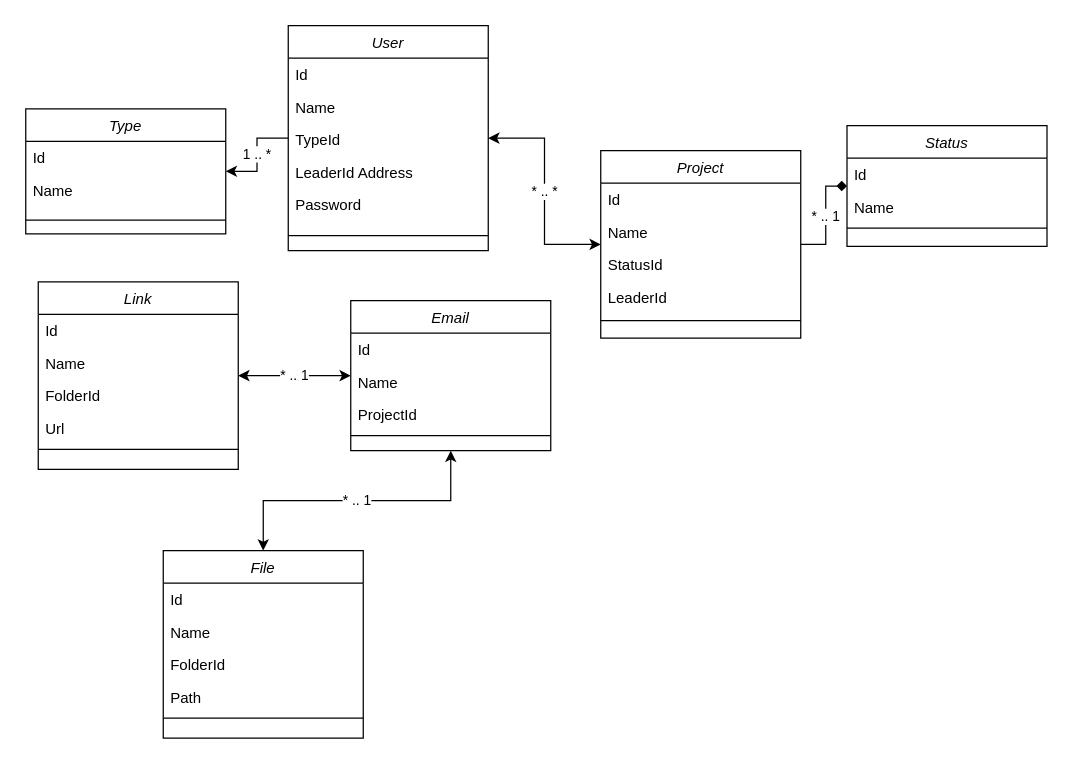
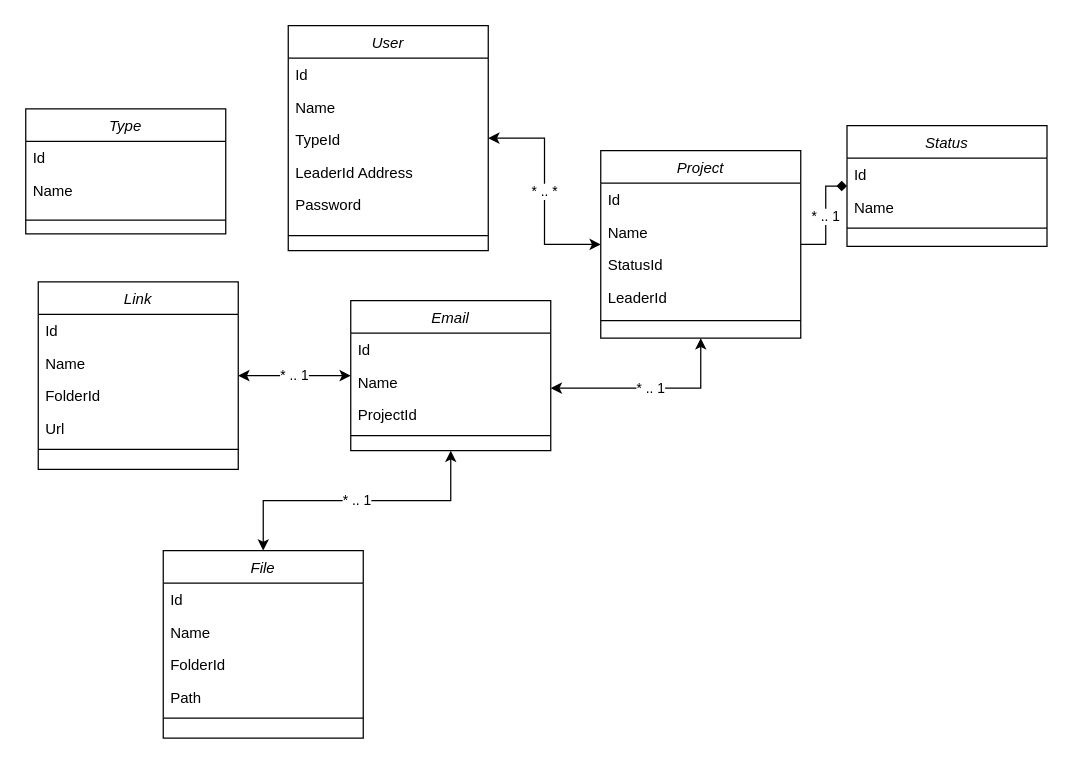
  <mxCell id="0" />
  <mxCell id="1" parent="0" />
- <mxCell id="2" value="1 .. *" style="edgeStyle=orthogonalEdgeStyle;rounded=0;orthogonalLoop=1;jettySize=auto;html=1;" edge="1" parent="1" source="4" target="11"><mxGeometry relative="1" as="geometry" /></mxCell>
  <mxCell id="3" value="* .. *" style="edgeStyle=orthogonalEdgeStyle;rounded=0;orthogonalLoop=1;jettySize=auto;html=1;startArrow=classic;startFill=1;" edge="1" parent="1" source="4" target="16"><mxGeometry relative="1" as="geometry" /></mxCell>
  <mxCell id="4" value="User" style="swimlane;fontStyle=2;align=center;verticalAlign=top;childLayout=stackLayout;horizontal=1;startSize=26;horizontalStack=0;resizeParent=1;resizeLast=0;collapsible=1;marginBottom=0;rounded=0;shadow=0;strokeWidth=1;" vertex="1" parent="1"><mxGeometry x="230" y="20" width="160" height="180" as="geometry"><mxRectangle x="230" y="140" width="160" height="26" as="alternateBounds" /></mxGeometry></mxCell>
  <mxCell id="5" value="Id" style="text;align=left;verticalAlign=top;spacingLeft=4;spacingRight=4;overflow=hidden;rotatable=0;points=[[0,0.5],[1,0.5]];portConstraint=eastwest;" vertex="1" parent="4"><mxGeometry y="26" width="160" height="26" as="geometry" /></mxCell>
  <mxCell id="6" value="Name" style="text;align=left;verticalAlign=top;spacingLeft=4;spacingRight=4;overflow=hidden;rotatable=0;points=[[0,0.5],[1,0.5]];portConstraint=eastwest;" vertex="1" parent="4"><mxGeometry y="52" width="160" height="26" as="geometry" /></mxCell>
  <mxCell id="7" value="TypeId" style="text;align=left;verticalAlign=top;spacingLeft=4;spacingRight=4;overflow=hidden;rotatable=0;points=[[0,0.5],[1,0.5]];portConstraint=eastwest;rounded=0;shadow=0;html=0;" vertex="1" parent="4"><mxGeometry y="78" width="160" height="26" as="geometry" /></mxCell>
  <mxCell id="8" value="LeaderId Address" style="text;align=left;verticalAlign=top;spacingLeft=4;spacingRight=4;overflow=hidden;rotatable=0;points=[[0,0.5],[1,0.5]];portConstraint=eastwest;rounded=0;shadow=0;html=0;" vertex="1" parent="4"><mxGeometry y="104" width="160" height="26" as="geometry" /></mxCell>
  <mxCell id="9" value="Password" style="text;align=left;verticalAlign=top;spacingLeft=4;spacingRight=4;overflow=hidden;rotatable=0;points=[[0,0.5],[1,0.5]];portConstraint=eastwest;rounded=0;shadow=0;html=0;" vertex="1" parent="4"><mxGeometry y="130" width="160" height="26" as="geometry" /></mxCell>
  <mxCell id="10" value="" style="line;html=1;strokeWidth=1;align=left;verticalAlign=middle;spacingTop=-1;spacingLeft=3;spacingRight=3;rotatable=0;labelPosition=right;points=[];portConstraint=eastwest;" vertex="1" parent="4"><mxGeometry y="156" width="160" height="24" as="geometry" /></mxCell>
  <mxCell id="11" value="Type" style="swimlane;fontStyle=2;align=center;verticalAlign=top;childLayout=stackLayout;horizontal=1;startSize=26;horizontalStack=0;resizeParent=1;resizeLast=0;collapsible=1;marginBottom=0;rounded=0;shadow=0;strokeWidth=1;" vertex="1" parent="1"><mxGeometry x="20" y="86.5" width="160" height="100" as="geometry"><mxRectangle x="230" y="140" width="160" height="26" as="alternateBounds" /></mxGeometry></mxCell>
  <mxCell id="12" value="Id" style="text;align=left;verticalAlign=top;spacingLeft=4;spacingRight=4;overflow=hidden;rotatable=0;points=[[0,0.5],[1,0.5]];portConstraint=eastwest;rounded=0;shadow=0;html=0;" vertex="1" parent="11"><mxGeometry y="26" width="160" height="26" as="geometry" /></mxCell>
  <mxCell id="13" value="Name" style="text;align=left;verticalAlign=top;spacingLeft=4;spacingRight=4;overflow=hidden;rotatable=0;points=[[0,0.5],[1,0.5]];portConstraint=eastwest;" vertex="1" parent="11"><mxGeometry y="52" width="160" height="26" as="geometry" /></mxCell>
  <mxCell id="14" value="" style="line;html=1;strokeWidth=1;align=left;verticalAlign=middle;spacingTop=-1;spacingLeft=3;spacingRight=3;rotatable=0;labelPosition=right;points=[];portConstraint=eastwest;" vertex="1" parent="11"><mxGeometry y="78" width="160" height="22" as="geometry" /></mxCell>
  <mxCell id="15" value="* .. 1" style="edgeStyle=orthogonalEdgeStyle;rounded=0;orthogonalLoop=1;jettySize=auto;html=1;endArrow=diamond;" edge="1" parent="1" source="16" target="22"><mxGeometry relative="1" as="geometry" /></mxCell>
  <mxCell id="16" value="Project" style="swimlane;fontStyle=2;align=center;verticalAlign=top;childLayout=stackLayout;horizontal=1;startSize=26;horizontalStack=0;resizeParent=1;resizeLast=0;collapsible=1;marginBottom=0;rounded=0;shadow=0;strokeWidth=1;" vertex="1" parent="1"><mxGeometry x="480" y="120" width="160" height="150" as="geometry"><mxRectangle x="230" y="140" width="160" height="26" as="alternateBounds" /></mxGeometry></mxCell>
  <mxCell id="17" value="Id" style="text;align=left;verticalAlign=top;spacingLeft=4;spacingRight=4;overflow=hidden;rotatable=0;points=[[0,0.5],[1,0.5]];portConstraint=eastwest;" vertex="1" parent="16"><mxGeometry y="26" width="160" height="26" as="geometry" /></mxCell>
  <mxCell id="18" value="Name" style="text;align=left;verticalAlign=top;spacingLeft=4;spacingRight=4;overflow=hidden;rotatable=0;points=[[0,0.5],[1,0.5]];portConstraint=eastwest;" vertex="1" parent="16"><mxGeometry y="52" width="160" height="26" as="geometry" /></mxCell>
  <mxCell id="19" value="StatusId" style="text;align=left;verticalAlign=top;spacingLeft=4;spacingRight=4;overflow=hidden;rotatable=0;points=[[0,0.5],[1,0.5]];portConstraint=eastwest;" vertex="1" parent="16"><mxGeometry y="78" width="160" height="26" as="geometry" /></mxCell>
  <mxCell id="20" value="LeaderId" style="text;align=left;verticalAlign=top;spacingLeft=4;spacingRight=4;overflow=hidden;rotatable=0;points=[[0,0.5],[1,0.5]];portConstraint=eastwest;" vertex="1" parent="16"><mxGeometry y="104" width="160" height="26" as="geometry" /></mxCell>
  <mxCell id="21" value="" style="line;html=1;strokeWidth=1;align=left;verticalAlign=middle;spacingTop=-1;spacingLeft=3;spacingRight=3;rotatable=0;labelPosition=right;points=[];portConstraint=eastwest;" vertex="1" parent="16"><mxGeometry y="130" width="160" height="12" as="geometry" /></mxCell>
  <mxCell id="22" value="Status" style="swimlane;fontStyle=2;align=center;verticalAlign=top;childLayout=stackLayout;horizontal=1;startSize=26;horizontalStack=0;resizeParent=1;resizeLast=0;collapsible=1;marginBottom=0;rounded=0;shadow=0;strokeWidth=1;" vertex="1" parent="1"><mxGeometry x="677" y="100" width="160" height="96.5" as="geometry"><mxRectangle x="230" y="140" width="160" height="26" as="alternateBounds" /></mxGeometry></mxCell>
  <mxCell id="23" value="Id" style="text;align=left;verticalAlign=top;spacingLeft=4;spacingRight=4;overflow=hidden;rotatable=0;points=[[0,0.5],[1,0.5]];portConstraint=eastwest;" vertex="1" parent="22"><mxGeometry y="26" width="160" height="26" as="geometry" /></mxCell>
  <mxCell id="24" value="Name" style="text;align=left;verticalAlign=top;spacingLeft=4;spacingRight=4;overflow=hidden;rotatable=0;points=[[0,0.5],[1,0.5]];portConstraint=eastwest;" vertex="1" parent="22"><mxGeometry y="52" width="160" height="26" as="geometry" /></mxCell>
  <mxCell id="25" value="" style="line;html=1;strokeWidth=1;align=left;verticalAlign=middle;spacingTop=-1;spacingLeft=3;spacingRight=3;rotatable=0;labelPosition=right;points=[];portConstraint=eastwest;" vertex="1" parent="22"><mxGeometry y="78" width="160" height="8" as="geometry" /></mxCell>
+ <mxCell id="26" value="* .. 1" style="edgeStyle=orthogonalEdgeStyle;rounded=0;orthogonalLoop=1;jettySize=auto;html=1;startArrow=classic;startFill=1;" edge="1" parent="1" source="27" target="16"><mxGeometry relative="1" as="geometry"><Array as="points"><mxPoint x="560" y="310" /></Array></mxGeometry></mxCell>
  <mxCell id="27" value="Email" style="swimlane;fontStyle=2;align=center;verticalAlign=top;childLayout=stackLayout;horizontal=1;startSize=26;horizontalStack=0;resizeParent=1;resizeLast=0;collapsible=1;marginBottom=0;rounded=0;shadow=0;strokeWidth=1;" vertex="1" parent="1"><mxGeometry x="280" y="240" width="160" height="120" as="geometry"><mxRectangle x="230" y="140" width="160" height="26" as="alternateBounds" /></mxGeometry></mxCell>
  <mxCell id="28" value="Id" style="text;align=left;verticalAlign=top;spacingLeft=4;spacingRight=4;overflow=hidden;rotatable=0;points=[[0,0.5],[1,0.5]];portConstraint=eastwest;" vertex="1" parent="27"><mxGeometry y="26" width="160" height="26" as="geometry" /></mxCell>
  <mxCell id="29" value="Name" style="text;align=left;verticalAlign=top;spacingLeft=4;spacingRight=4;overflow=hidden;rotatable=0;points=[[0,0.5],[1,0.5]];portConstraint=eastwest;" vertex="1" parent="27"><mxGeometry y="52" width="160" height="26" as="geometry" /></mxCell>
  <mxCell id="30" value="ProjectId" style="text;align=left;verticalAlign=top;spacingLeft=4;spacingRight=4;overflow=hidden;rotatable=0;points=[[0,0.5],[1,0.5]];portConstraint=eastwest;rounded=0;shadow=0;html=0;" vertex="1" parent="27"><mxGeometry y="78" width="160" height="26" as="geometry" /></mxCell>
  <mxCell id="31" value="" style="line;html=1;strokeWidth=1;align=left;verticalAlign=middle;spacingTop=-1;spacingLeft=3;spacingRight=3;rotatable=0;labelPosition=right;points=[];portConstraint=eastwest;" vertex="1" parent="27"><mxGeometry y="104" width="160" height="8" as="geometry" /></mxCell>
  <mxCell id="32" value="* .. 1" style="edgeStyle=orthogonalEdgeStyle;rounded=0;orthogonalLoop=1;jettySize=auto;html=1;startArrow=classic;startFill=1;" edge="1" parent="1" source="33" target="27"><mxGeometry relative="1" as="geometry" /></mxCell>
  <mxCell id="33" value="Link" style="swimlane;fontStyle=2;align=center;verticalAlign=top;childLayout=stackLayout;horizontal=1;startSize=26;horizontalStack=0;resizeParent=1;resizeLast=0;collapsible=1;marginBottom=0;rounded=0;shadow=0;strokeWidth=1;" vertex="1" parent="1"><mxGeometry x="30" y="225" width="160" height="150" as="geometry"><mxRectangle x="230" y="140" width="160" height="26" as="alternateBounds" /></mxGeometry></mxCell>
  <mxCell id="34" value="Id" style="text;align=left;verticalAlign=top;spacingLeft=4;spacingRight=4;overflow=hidden;rotatable=0;points=[[0,0.5],[1,0.5]];portConstraint=eastwest;" vertex="1" parent="33"><mxGeometry y="26" width="160" height="26" as="geometry" /></mxCell>
  <mxCell id="35" value="Name" style="text;align=left;verticalAlign=top;spacingLeft=4;spacingRight=4;overflow=hidden;rotatable=0;points=[[0,0.5],[1,0.5]];portConstraint=eastwest;" vertex="1" parent="33"><mxGeometry y="52" width="160" height="26" as="geometry" /></mxCell>
  <mxCell id="36" value="FolderId" style="text;align=left;verticalAlign=top;spacingLeft=4;spacingRight=4;overflow=hidden;rotatable=0;points=[[0,0.5],[1,0.5]];portConstraint=eastwest;rounded=0;shadow=0;html=0;" vertex="1" parent="33"><mxGeometry y="78" width="160" height="26" as="geometry" /></mxCell>
  <mxCell id="37" value="Url" style="text;align=left;verticalAlign=top;spacingLeft=4;spacingRight=4;overflow=hidden;rotatable=0;points=[[0,0.5],[1,0.5]];portConstraint=eastwest;rounded=0;shadow=0;html=0;" vertex="1" parent="33"><mxGeometry y="104" width="160" height="26" as="geometry" /></mxCell>
  <mxCell id="38" value="" style="line;html=1;strokeWidth=1;align=left;verticalAlign=middle;spacingTop=-1;spacingLeft=3;spacingRight=3;rotatable=0;labelPosition=right;points=[];portConstraint=eastwest;" vertex="1" parent="33"><mxGeometry y="130" width="160" height="8" as="geometry" /></mxCell>
  <mxCell id="39" value="* .. 1" style="edgeStyle=orthogonalEdgeStyle;rounded=0;orthogonalLoop=1;jettySize=auto;html=1;startArrow=classic;startFill=1;" edge="1" parent="1" source="40" target="27"><mxGeometry relative="1" as="geometry" /></mxCell>
  <mxCell id="40" value="File" style="swimlane;fontStyle=2;align=center;verticalAlign=top;childLayout=stackLayout;horizontal=1;startSize=26;horizontalStack=0;resizeParent=1;resizeLast=0;collapsible=1;marginBottom=0;rounded=0;shadow=0;strokeWidth=1;" vertex="1" parent="1"><mxGeometry x="130" y="440" width="160" height="150" as="geometry"><mxRectangle x="230" y="140" width="160" height="26" as="alternateBounds" /></mxGeometry></mxCell>
  <mxCell id="41" value="Id" style="text;align=left;verticalAlign=top;spacingLeft=4;spacingRight=4;overflow=hidden;rotatable=0;points=[[0,0.5],[1,0.5]];portConstraint=eastwest;" vertex="1" parent="40"><mxGeometry y="26" width="160" height="26" as="geometry" /></mxCell>
  <mxCell id="42" value="Name" style="text;align=left;verticalAlign=top;spacingLeft=4;spacingRight=4;overflow=hidden;rotatable=0;points=[[0,0.5],[1,0.5]];portConstraint=eastwest;" vertex="1" parent="40"><mxGeometry y="52" width="160" height="26" as="geometry" /></mxCell>
  <mxCell id="43" value="FolderId" style="text;align=left;verticalAlign=top;spacingLeft=4;spacingRight=4;overflow=hidden;rotatable=0;points=[[0,0.5],[1,0.5]];portConstraint=eastwest;rounded=0;shadow=0;html=0;" vertex="1" parent="40"><mxGeometry y="78" width="160" height="26" as="geometry" /></mxCell>
  <mxCell id="44" value="Path" style="text;align=left;verticalAlign=top;spacingLeft=4;spacingRight=4;overflow=hidden;rotatable=0;points=[[0,0.5],[1,0.5]];portConstraint=eastwest;rounded=0;shadow=0;html=0;" vertex="1" parent="40"><mxGeometry y="104" width="160" height="26" as="geometry" /></mxCell>
  <mxCell id="45" value="" style="line;html=1;strokeWidth=1;align=left;verticalAlign=middle;spacingTop=-1;spacingLeft=3;spacingRight=3;rotatable=0;labelPosition=right;points=[];portConstraint=eastwest;" vertex="1" parent="40"><mxGeometry y="130" width="160" height="8" as="geometry" /></mxCell>
